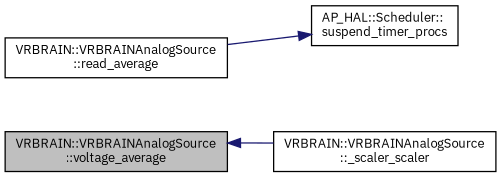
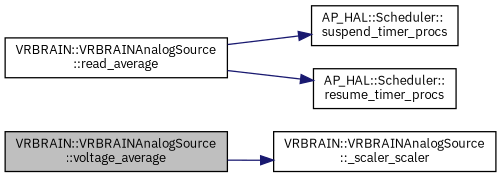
  digraph {
    fontname="IBM Plex Sans"
    rankdir=LR
    node [color=black fillcolor=white fontname="IBM Plex Sans" fontsize=10 shape=record style=filled]
    edge [color=midnightblue fontname="IBM Plex Sans" fontsize=10 labelfontname=Helvetica labelfontsize=10 style=solid]
    n1 [fillcolor=grey75 fontcolor=black height=0.2 label="VRBRAIN::VRBRAINAnalogSource\l::voltage_average" width=0.4]
    n2 [height=0.2 label="VRBRAIN::VRBRAINAnalogSource\l::_scaler_scaler" width=0.4]
    n3 [height=0.2 label="VRBRAIN::VRBRAINAnalogSource\l::read_average" width=0.4]
    n4 [height=0.2 label="AP_HAL::Scheduler::\lsuspend_timer_procs" width=0.4]
-   n2 -> n1
+   n5 [height=0.2 label="AP_HAL::Scheduler::\lresume_timer_procs" width=0.4]
+   n1 -> n2
    n3 -> n4
+   n3 -> n5
  }
